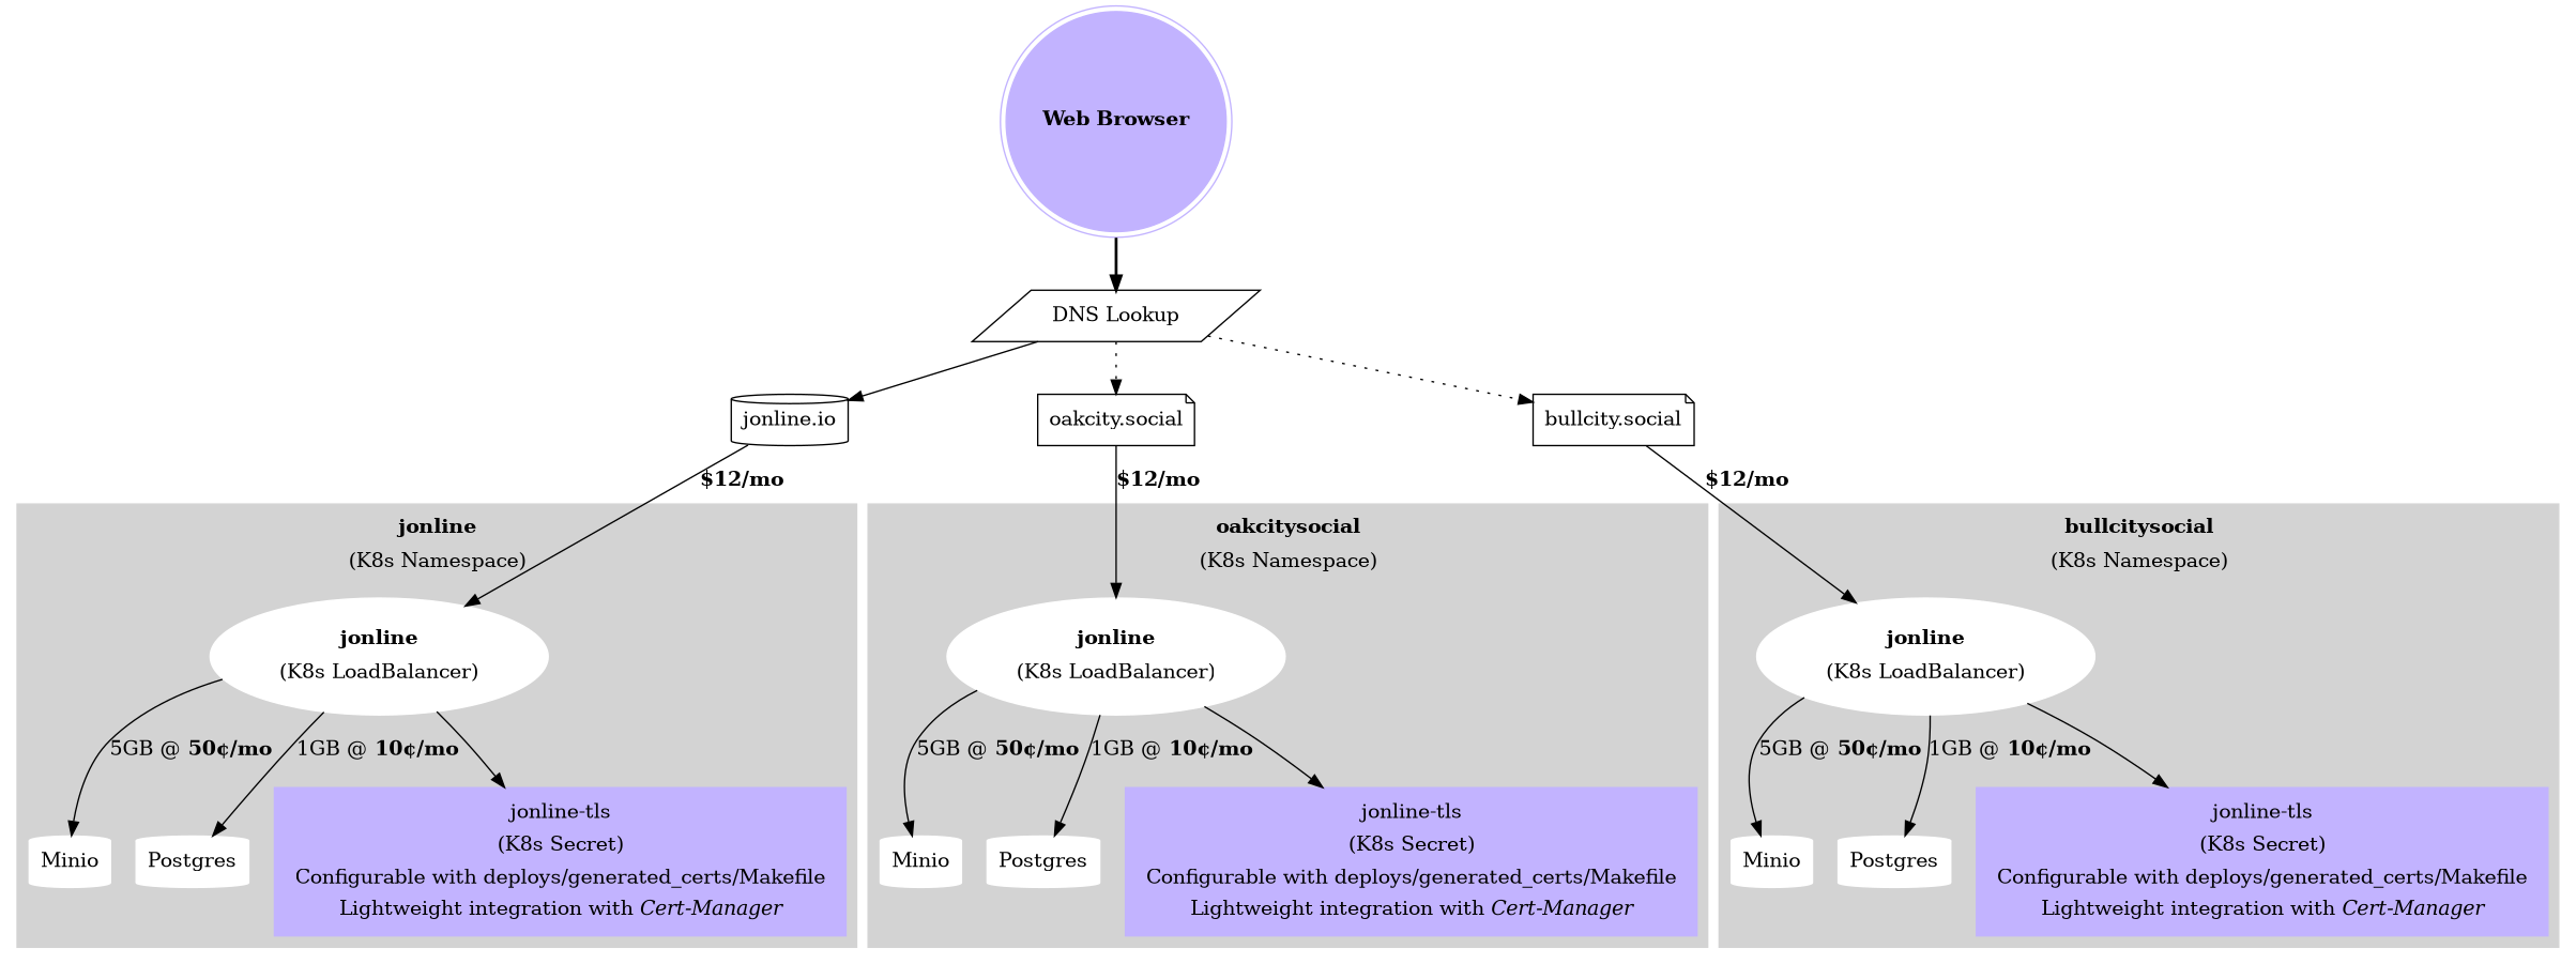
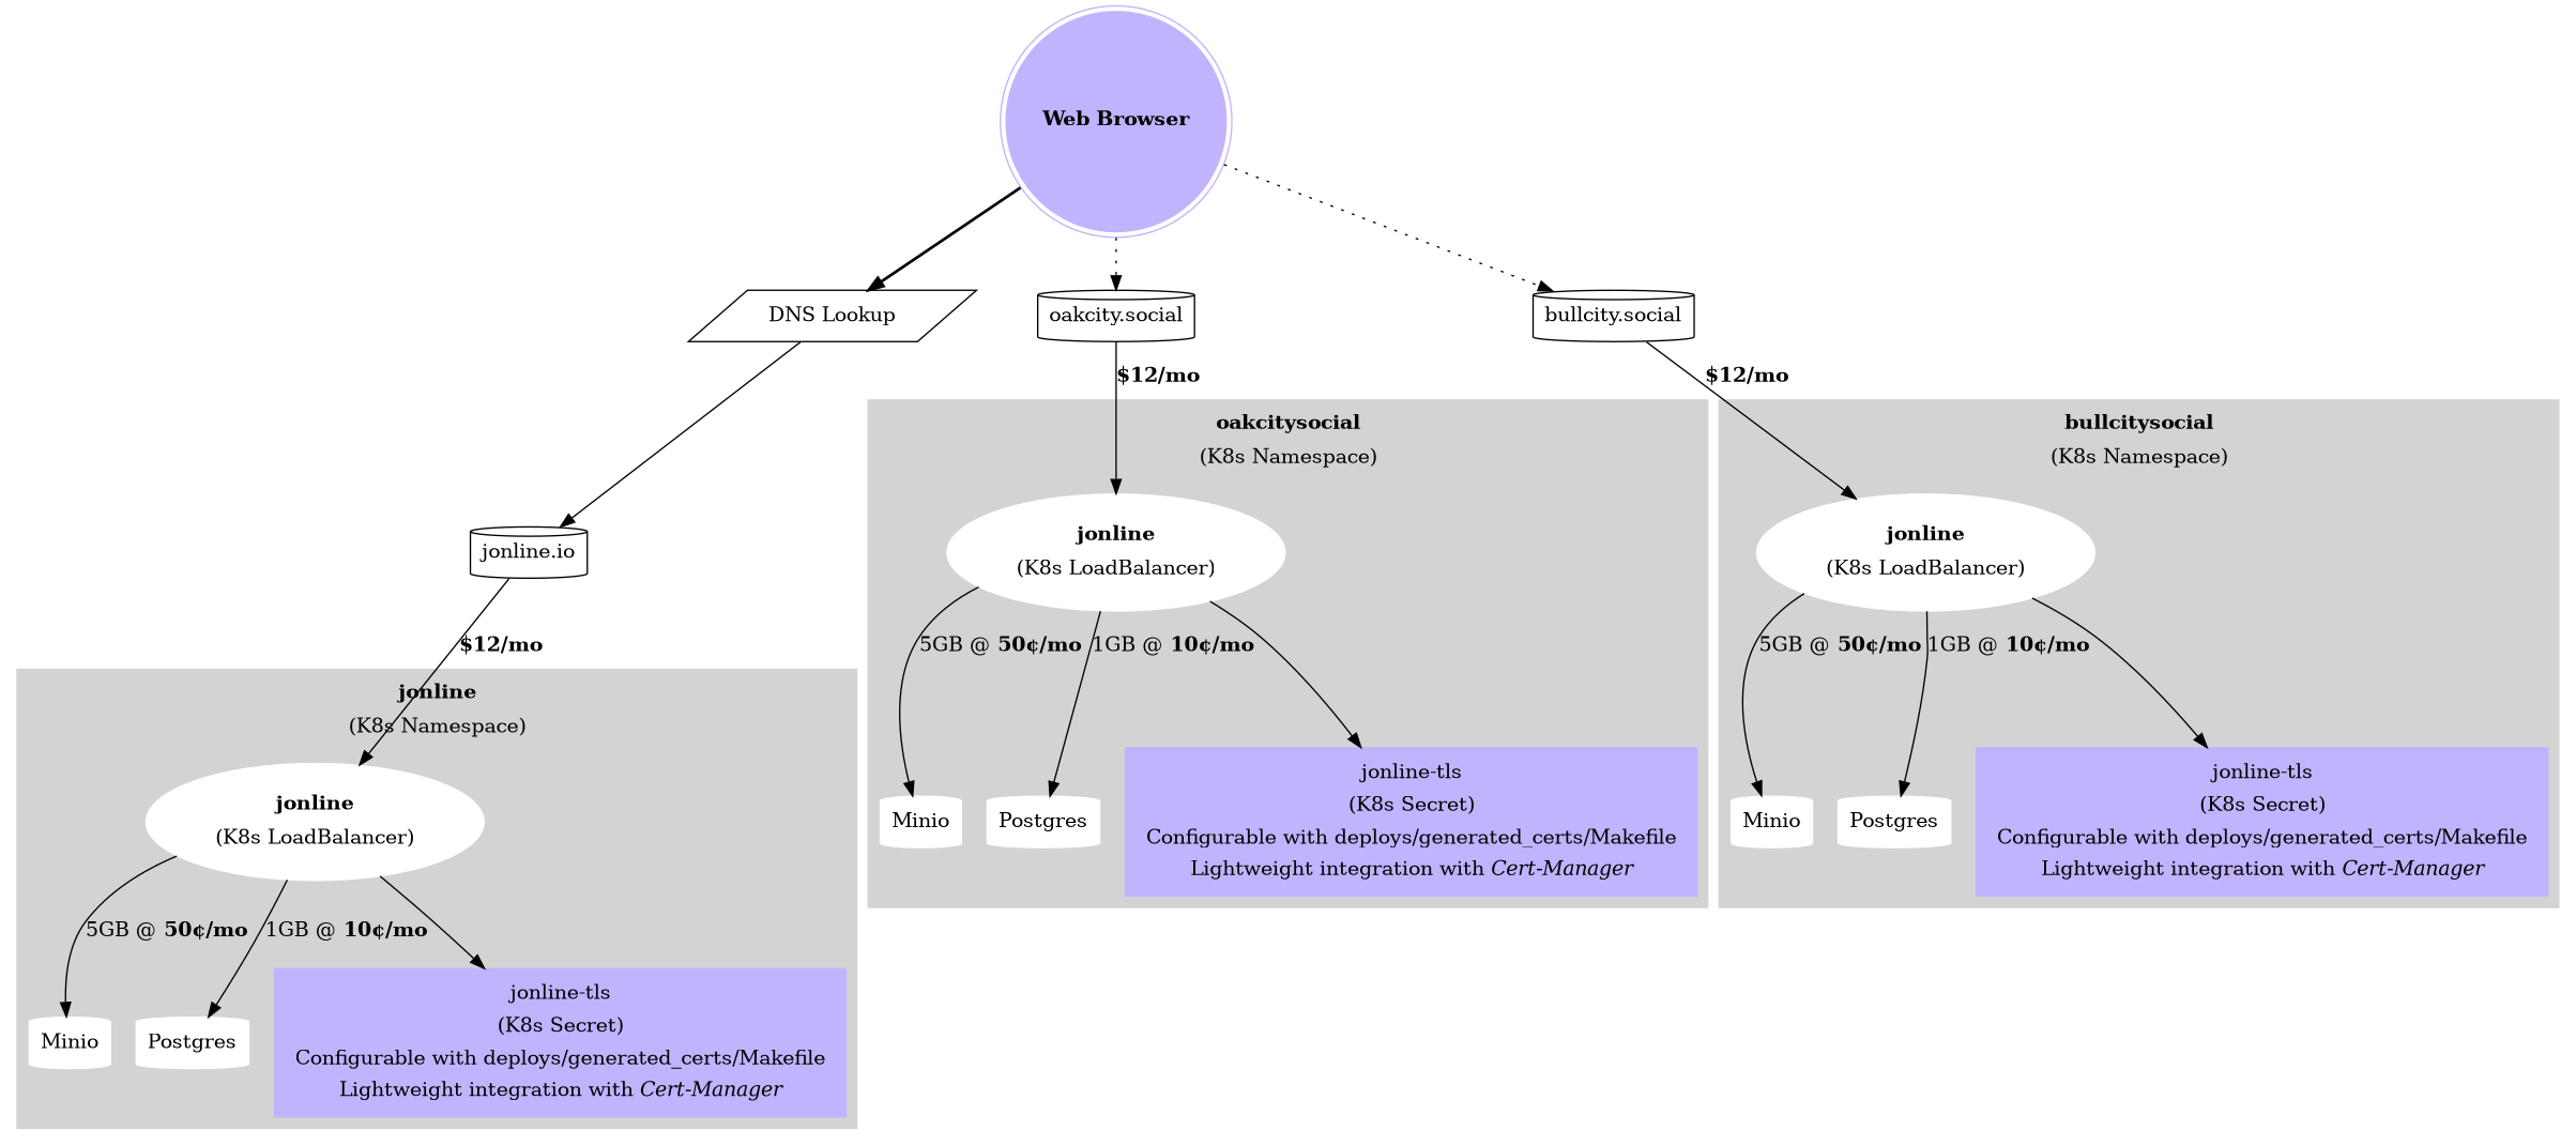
  digraph {
    node [color=white style=filled shape=cylinder]
    n1 [label=<<table><tr><td><b>jonline</b></td></tr><tr><td>(K8s LoadBalancer)</td></tr></table>> shape=""]
    n2 [label=Minio]
    n3 [label=Postgres]
    n4 [color=".7 .3 1.0" label=<<table><tr><td>jonline-tls</td></tr><tr><td>(K8s Secret)</td></tr><tr><td>Configurable with deploys/generated_certs/Makefile</td></tr><tr><td>Lightweight integration with&nbsp;<i>Cert-Manager</i></td></tr></table>> shape=box]
    n5 [label=<<table><tr><td><b>jonline</b></td></tr><tr><td>(K8s LoadBalancer)</td></tr></table>> shape=""]
    n6 [label=Minio]
    n7 [label=Postgres]
    n8 [color=".7 .3 1.0" label=<<table><tr><td>jonline-tls</td></tr><tr><td>(K8s Secret)</td></tr><tr><td>Configurable with deploys/generated_certs/Makefile</td></tr><tr><td>Lightweight integration with&nbsp;<i>Cert-Manager</i></td></tr></table>> shape=box]
    n9 [label=<<table><tr><td><b>jonline</b></td></tr><tr><td>(K8s LoadBalancer)</td></tr></table>> shape=""]
    n10 [label=Minio]
    n11 [label=Postgres]
    n12 [color=".7 .3 1.0" label=<<table><tr><td>jonline-tls</td></tr><tr><td>(K8s Secret)</td></tr><tr><td>Configurable with deploys/generated_certs/Makefile</td></tr><tr><td>Lightweight integration with&nbsp;<i>Cert-Manager</i></td></tr></table>> shape=box]
    n13 [color=".7 .3 1.0" label=<<b>Web Browser</b>> shape=doublecircle]
    n14 [label="DNS Lookup" shape=parallelogram color="" style=""]
    n15 [label="jonline.io" color="" style=""]
-   n16 [label="oakcity.social" shape=note color="" style=""]
-   n17 [label="bullcity.social" shape=note color="" style=""]
+   n16 [label="oakcity.social" color="" style=""]
+   n17 [label="bullcity.social" color="" style=""]
    subgraph cluster_1 {
      color=lightgrey
      label=<<table><tr><td><b>jonline</b></td></tr><tr><td>(K8s Namespace)</td></tr></table>>
      style=filled
      n1
      n2
      n3
      n4
    }
    subgraph cluster_2 {
      color=lightgrey
      label=<<table><tr><td><b>oakcitysocial</b></td></tr><tr><td>(K8s Namespace)</td></tr></table>>
      style=filled
      n5
      n6
      n7
      n8
    }
    subgraph cluster_3 {
      color=lightgrey
      label=<<table><tr><td><b>bullcitysocial</b></td></tr><tr><td>(K8s Namespace)</td></tr></table>>
      style=filled
      n9
      n10
      n11
      n12
    }
    n1 -> n2 [label=<5GB @ <b>50¢/mo</b>>]
    n1 -> n3 [label=<1GB @ <b>10¢/mo</b>>]
    n1 -> n4
    n5 -> n6 [label=<5GB @ <b>50¢/mo</b>>]
    n5 -> n7 [label=<1GB @ <b>10¢/mo</b>>]
    n5 -> n8
    n9 -> n10 [label=<5GB @ <b>50¢/mo</b>>]
    n9 -> n11 [label=<1GB @ <b>10¢/mo</b>>]
    n9 -> n12
    n13 -> n14 [style=bold]
    n14 -> n15 [style=solid]
-   n14 -> n16 [style=dotted]
-   n14 -> n17 [style=dotted]
+   n13 -> n16 [style=dotted]
+   n13 -> n17 [style=dotted]
    n15 -> n1 [label=<<b>$12/mo</b>>]
    n16 -> n5 [label=<<b>$12/mo</b>>]
    n17 -> n9 [label=<<b>$12/mo</b>>]
  }
